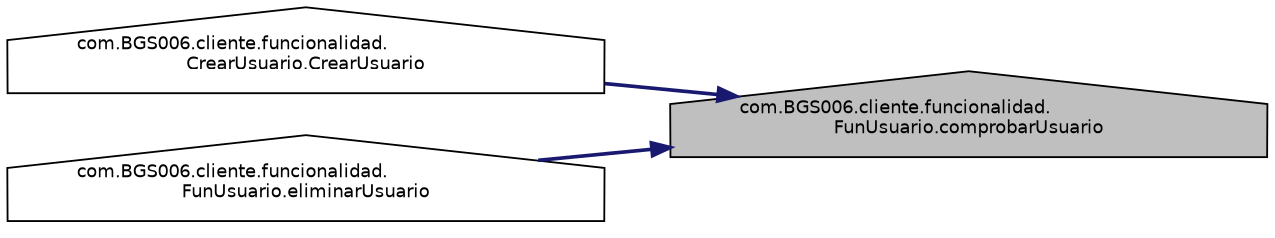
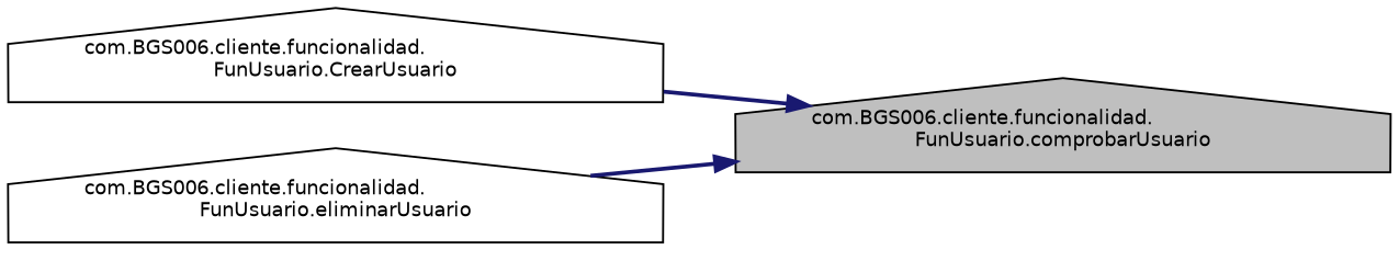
  digraph {
    rankdir=RL
    node [color=black fillcolor=white fontname=Helvetica fontsize=10 shape=house style=filled]
    edge [color=midnightblue dir=back fontname=Helvetica fontsize=10 labelfontname=Helvetica labelfontsize=10 style=bold]
    n1 [fillcolor=grey75 fontcolor=black height=0.2 label="com.BGS006.cliente.funcionalidad.\lFunUsuario.comprobarUsuario" width=0.4]
-   n2 [height=0.2 label="com.BGS006.cliente.funcionalidad.\lCrearUsuario.CrearUsuario" width=0.4]
+   n2 [height=0.2 label="com.BGS006.cliente.funcionalidad.\lFunUsuario.CrearUsuario" width=0.4]
    n3 [height=0.2 label="com.BGS006.cliente.funcionalidad.\lFunUsuario.eliminarUsuario" width=0.4]
    n1 -> n2
    n1 -> n3
  }
